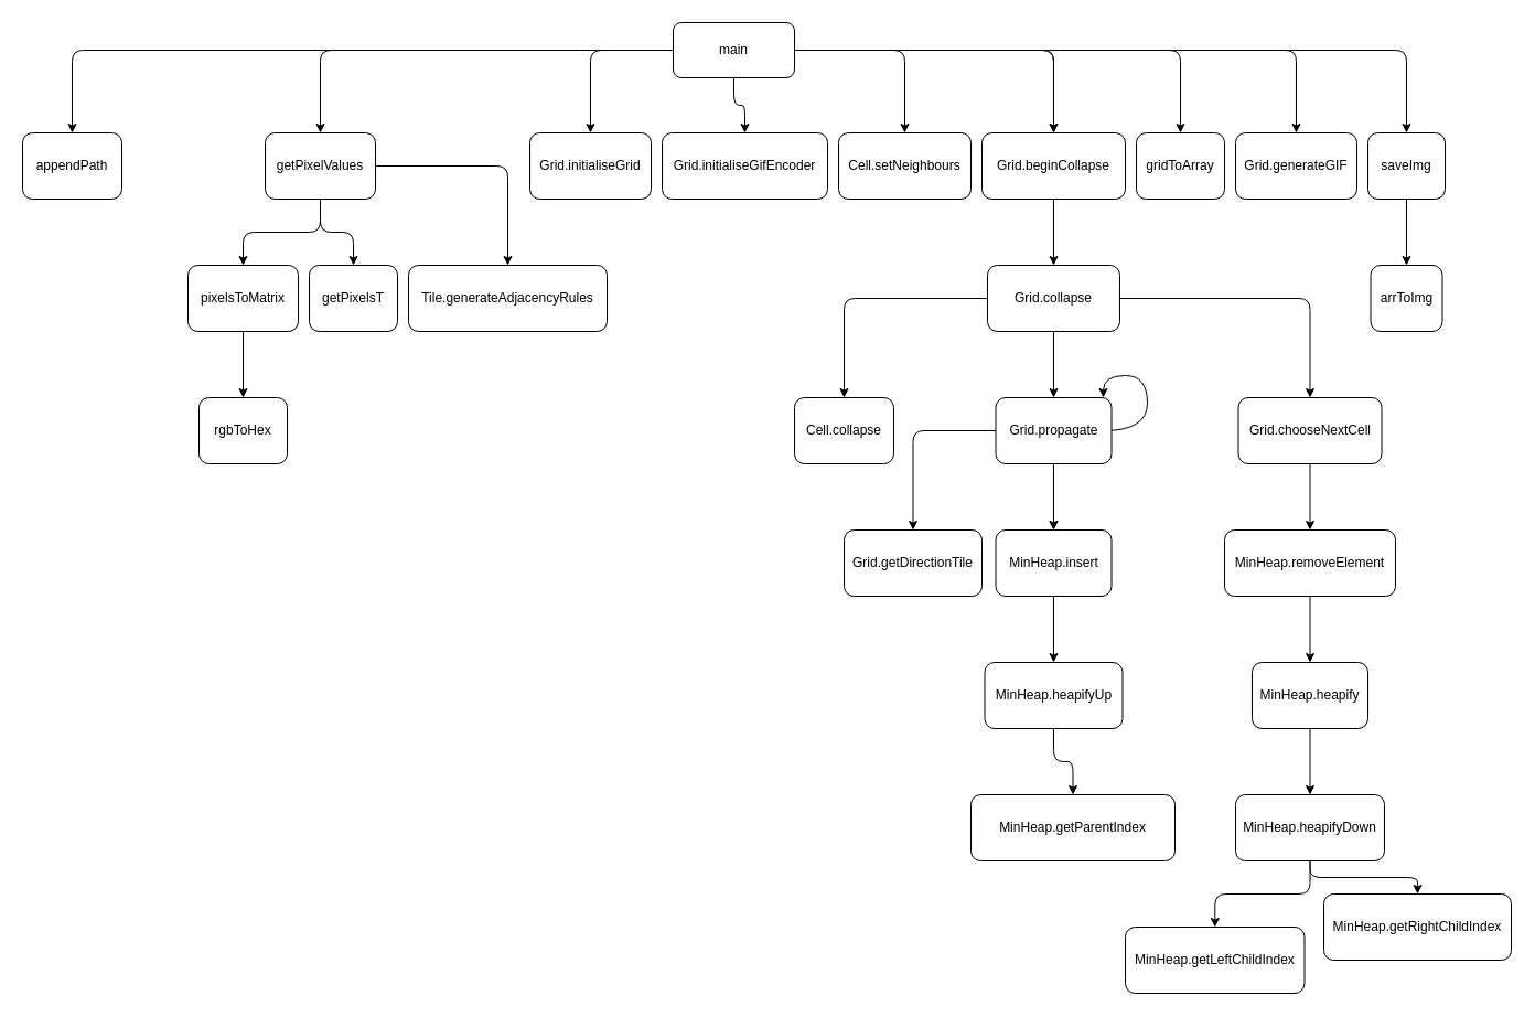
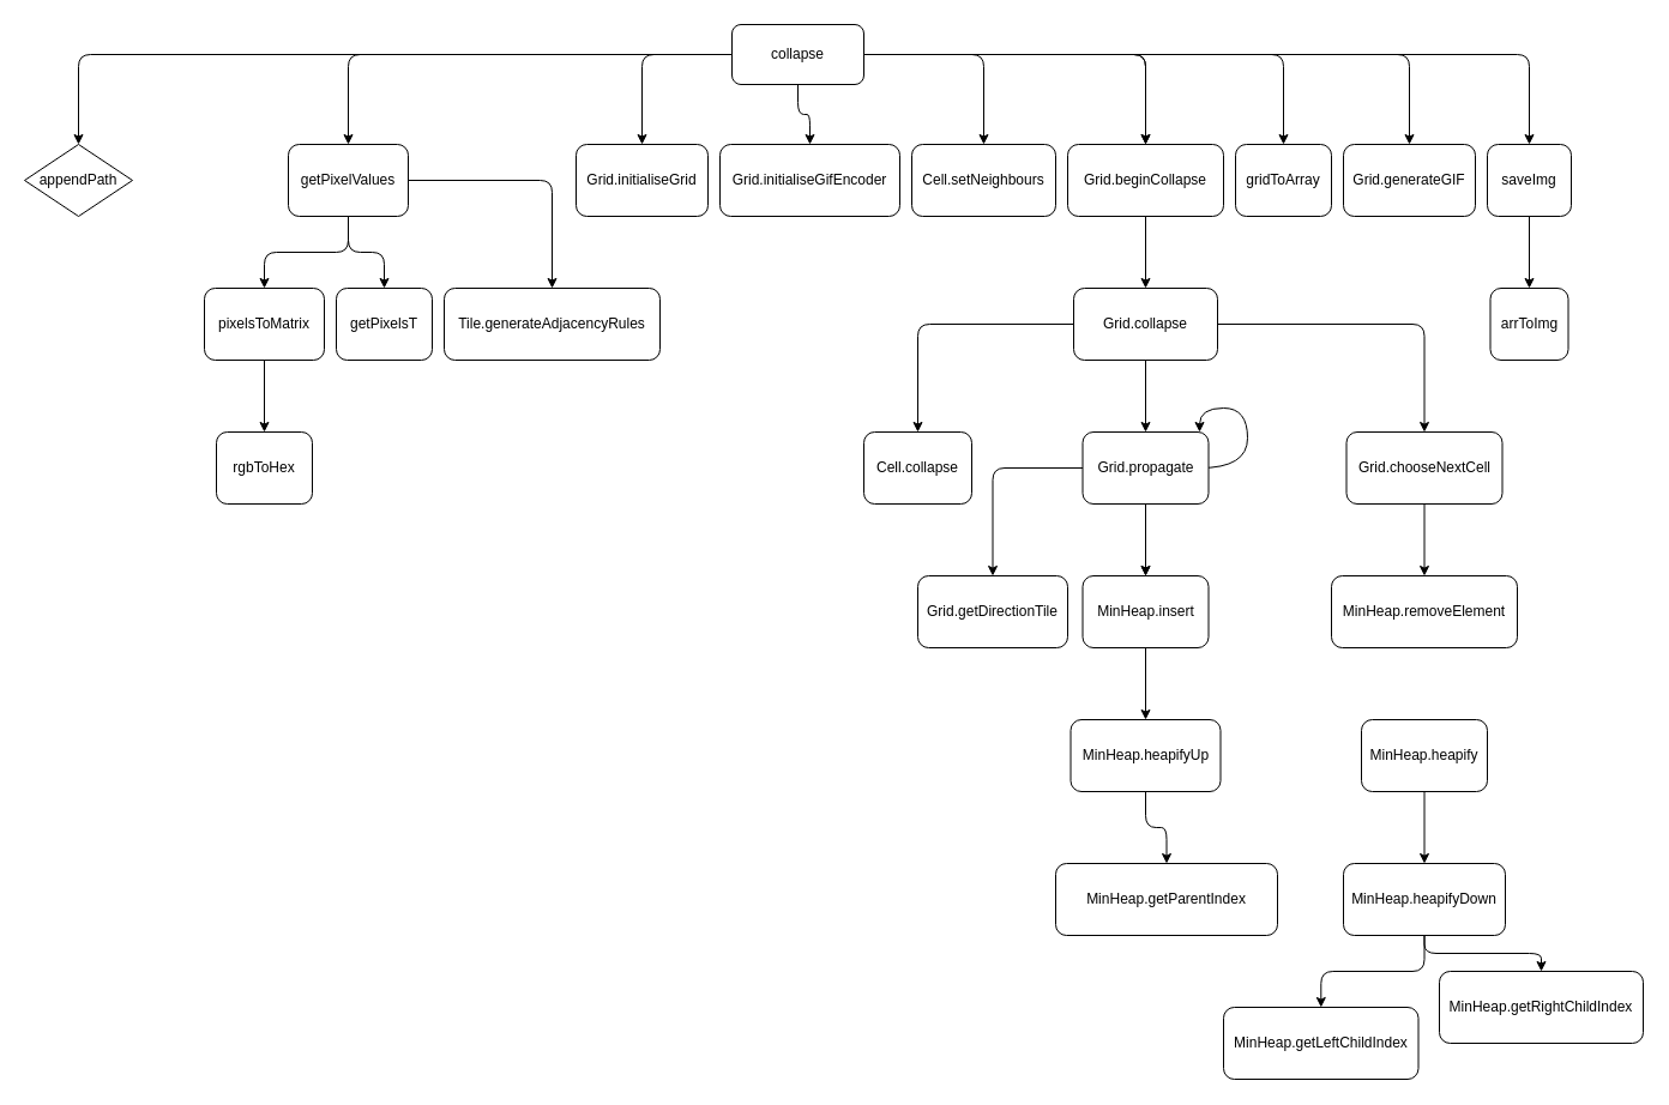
  <mxCell id="0" />
  <mxCell id="1" parent="0" />
  <mxCell id="2" value="" style="edgeStyle=orthogonalEdgeStyle;html=1;" edge="1" parent="1" source="12" target="13"><mxGeometry relative="1" as="geometry" /></mxCell>
  <mxCell id="3" value="" style="edgeStyle=orthogonalEdgeStyle;html=1;" edge="1" parent="1" source="12" target="17"><mxGeometry relative="1" as="geometry" /></mxCell>
  <mxCell id="4" value="" style="edgeStyle=orthogonalEdgeStyle;html=1;" edge="1" parent="1" source="12" target="19"><mxGeometry relative="1" as="geometry" /></mxCell>
  <mxCell id="5" value="" style="edgeStyle=orthogonalEdgeStyle;html=1;" edge="1" parent="1" source="12" target="19"><mxGeometry relative="1" as="geometry" /></mxCell>
  <mxCell id="6" value="" style="edgeStyle=orthogonalEdgeStyle;html=1;" edge="1" parent="1" source="12" target="20"><mxGeometry relative="1" as="geometry" /></mxCell>
  <mxCell id="7" value="" style="edgeStyle=orthogonalEdgeStyle;html=1;" edge="1" parent="1" source="12" target="21"><mxGeometry relative="1" as="geometry" /></mxCell>
  <mxCell id="8" value="" style="edgeStyle=orthogonalEdgeStyle;html=1;" edge="1" parent="1" source="12" target="23"><mxGeometry relative="1" as="geometry" /></mxCell>
  <mxCell id="9" value="" style="edgeStyle=orthogonalEdgeStyle;html=1;" edge="1" parent="1" source="12" target="25"><mxGeometry relative="1" as="geometry" /></mxCell>
  <mxCell id="10" value="" style="edgeStyle=orthogonalEdgeStyle;html=1;" edge="1" parent="1" source="12" target="26"><mxGeometry relative="1" as="geometry" /></mxCell>
  <mxCell id="11" value="" style="edgeStyle=orthogonalEdgeStyle;html=1;" edge="1" parent="1" source="12" target="27"><mxGeometry relative="1" as="geometry" /></mxCell>
- <mxCell id="12" value="main" style="rounded=1;whiteSpace=wrap;html=1;" vertex="1" parent="1"><mxGeometry x="610" y="20" width="110" height="50" as="geometry" /></mxCell>
- <mxCell id="13" value="appendPath" style="whiteSpace=wrap;html=1;rounded=1;" vertex="1" parent="1"><mxGeometry x="20" y="120" width="90" height="60" as="geometry" /></mxCell>
+ <mxCell id="12" value="collapse" style="rounded=1;whiteSpace=wrap;html=1;" vertex="1" parent="1"><mxGeometry x="610" y="20" width="110" height="50" as="geometry" /></mxCell>
+ <mxCell id="13" value="appendPath" style="rhombus;whiteSpace=wrap;html=1;" vertex="1" parent="1"><mxGeometry x="20" y="120" width="90" height="60" as="geometry" /></mxCell>
  <mxCell id="14" value="" style="edgeStyle=orthogonalEdgeStyle;html=1;" edge="1" parent="1" source="17" target="24"><mxGeometry relative="1" as="geometry" /></mxCell>
  <mxCell id="15" value="" style="edgeStyle=orthogonalEdgeStyle;html=1;" edge="1" parent="1" source="17" target="57"><mxGeometry relative="1" as="geometry" /></mxCell>
  <mxCell id="16" value="" style="edgeStyle=orthogonalEdgeStyle;html=1;" edge="1" parent="1" source="17" target="59"><mxGeometry relative="1" as="geometry" /></mxCell>
  <mxCell id="17" value="getPixelValues" style="whiteSpace=wrap;html=1;rounded=1;" vertex="1" parent="1"><mxGeometry x="240" y="120" width="100" height="60" as="geometry" /></mxCell>
  <mxCell id="18" value="" style="edgeStyle=orthogonalEdgeStyle;html=1;" edge="1" parent="1" source="19" target="31"><mxGeometry relative="1" as="geometry" /></mxCell>
  <mxCell id="19" value="Grid.beginCollapse" style="whiteSpace=wrap;html=1;rounded=1;" vertex="1" parent="1"><mxGeometry x="890" y="120" width="130" height="60" as="geometry" /></mxCell>
  <mxCell id="20" value="Grid.generateGIF" style="whiteSpace=wrap;html=1;rounded=1;" vertex="1" parent="1"><mxGeometry x="1120" y="120" width="110" height="60" as="geometry" /></mxCell>
  <mxCell id="21" value="gridToArray" style="whiteSpace=wrap;html=1;rounded=1;" vertex="1" parent="1"><mxGeometry x="1030" y="120" width="80" height="60" as="geometry" /></mxCell>
  <mxCell id="22" value="" style="edgeStyle=orthogonalEdgeStyle;html=1;" edge="1" parent="1" source="23" target="55"><mxGeometry relative="1" as="geometry" /></mxCell>
  <mxCell id="23" value="saveImg" style="whiteSpace=wrap;html=1;rounded=1;" vertex="1" parent="1"><mxGeometry x="1240" y="120" width="70" height="60" as="geometry" /></mxCell>
  <mxCell id="24" value="Tile.generateAdjacencyRules" style="whiteSpace=wrap;html=1;rounded=1;" vertex="1" parent="1"><mxGeometry x="370" y="240" width="180" height="60" as="geometry" /></mxCell>
  <mxCell id="25" value="Cell.setNeighbours" style="whiteSpace=wrap;html=1;rounded=1;" vertex="1" parent="1"><mxGeometry x="760" y="120" width="120" height="60" as="geometry" /></mxCell>
  <mxCell id="26" value="Grid.initialiseGrid" style="whiteSpace=wrap;html=1;rounded=1;" vertex="1" parent="1"><mxGeometry x="480" y="120" width="110" height="60" as="geometry" /></mxCell>
  <mxCell id="27" value="Grid.initialiseGifEncoder" style="whiteSpace=wrap;html=1;rounded=1;" vertex="1" parent="1"><mxGeometry x="600" y="120" width="150" height="60" as="geometry" /></mxCell>
  <mxCell id="28" value="" style="edgeStyle=orthogonalEdgeStyle;html=1;" edge="1" parent="1" source="31" target="32"><mxGeometry relative="1" as="geometry" /></mxCell>
  <mxCell id="29" value="" style="edgeStyle=orthogonalEdgeStyle;html=1;" edge="1" parent="1" source="31" target="37"><mxGeometry relative="1" as="geometry" /></mxCell>
  <mxCell id="30" value="" style="edgeStyle=orthogonalEdgeStyle;html=1;" edge="1" parent="1" source="31" target="39"><mxGeometry relative="1" as="geometry" /></mxCell>
  <mxCell id="31" value="Grid.collapse" style="whiteSpace=wrap;html=1;rounded=1;" vertex="1" parent="1"><mxGeometry x="895" y="240" width="120" height="60" as="geometry" /></mxCell>
  <mxCell id="32" value="Cell.collapse" style="whiteSpace=wrap;html=1;rounded=1;" vertex="1" parent="1"><mxGeometry x="720" y="360" width="90" height="60" as="geometry" /></mxCell>
  <mxCell id="33" value="" style="edgeStyle=orthogonalEdgeStyle;html=1;" edge="1" parent="1" source="37" target="40"><mxGeometry relative="1" as="geometry" /></mxCell>
  <mxCell id="34" value="" style="edgeStyle=orthogonalEdgeStyle;html=1;" edge="1" parent="1" source="37" target="42"><mxGeometry relative="1" as="geometry" /></mxCell>
  <mxCell id="35" value="" style="edgeStyle=orthogonalEdgeStyle;html=1;" edge="1" parent="1" source="37" target="42"><mxGeometry relative="1" as="geometry" /></mxCell>
  <mxCell id="36" style="edgeStyle=orthogonalEdgeStyle;html=1;curved=1;entryX=1;entryY=0;entryDx=0;entryDy=0;" edge="1" parent="1"><mxGeometry relative="1" as="geometry"><mxPoint x="1000" y="360" as="targetPoint" /><mxPoint x="1000" y="390" as="sourcePoint" /><Array as="points"><mxPoint x="1040" y="390" /><mxPoint x="1040" y="340" /><mxPoint x="1000" y="340" /></Array></mxGeometry></mxCell>
  <mxCell id="37" value="Grid.propagate" style="whiteSpace=wrap;html=1;rounded=1;" vertex="1" parent="1"><mxGeometry x="902.5" y="360" width="105" height="60" as="geometry" /></mxCell>
  <mxCell id="38" value="" style="edgeStyle=orthogonalEdgeStyle;html=1;" edge="1" parent="1" source="39" target="44"><mxGeometry relative="1" as="geometry" /></mxCell>
  <mxCell id="39" value="Grid.chooseNextCell" style="whiteSpace=wrap;html=1;rounded=1;" vertex="1" parent="1"><mxGeometry x="1122.5" y="360" width="130" height="60" as="geometry" /></mxCell>
  <mxCell id="40" value="Grid.getDirectionTile" style="whiteSpace=wrap;html=1;rounded=1;" vertex="1" parent="1"><mxGeometry x="765" y="480" width="125" height="60" as="geometry" /></mxCell>
  <mxCell id="41" value="" style="edgeStyle=orthogonalEdgeStyle;html=1;" edge="1" parent="1" source="42" target="46"><mxGeometry relative="1" as="geometry" /></mxCell>
  <mxCell id="42" value="MinHeap.insert" style="whiteSpace=wrap;html=1;rounded=1;" vertex="1" parent="1"><mxGeometry x="902.5" y="480" width="105" height="60" as="geometry" /></mxCell>
- <mxCell id="43" value="" style="edgeStyle=orthogonalEdgeStyle;html=1;" edge="1" parent="1" source="44" target="49"><mxGeometry relative="1" as="geometry" /></mxCell>
  <mxCell id="44" value="MinHeap.removeElement" style="whiteSpace=wrap;html=1;rounded=1;" vertex="1" parent="1"><mxGeometry x="1110" y="480" width="155" height="60" as="geometry" /></mxCell>
  <mxCell id="45" value="" style="edgeStyle=orthogonalEdgeStyle;html=1;" edge="1" parent="1" source="46" target="47"><mxGeometry relative="1" as="geometry" /></mxCell>
  <mxCell id="46" value="MinHeap.heapifyUp" style="whiteSpace=wrap;html=1;rounded=1;" vertex="1" parent="1"><mxGeometry x="892.5" y="600" width="125" height="60" as="geometry" /></mxCell>
  <mxCell id="47" value="MinHeap.getParentIndex" style="whiteSpace=wrap;html=1;rounded=1;" vertex="1" parent="1"><mxGeometry x="880" y="720" width="185" height="60" as="geometry" /></mxCell>
  <mxCell id="48" value="" style="edgeStyle=orthogonalEdgeStyle;html=1;" edge="1" parent="1" source="49" target="52"><mxGeometry relative="1" as="geometry" /></mxCell>
  <mxCell id="49" value="MinHeap.heapify" style="whiteSpace=wrap;html=1;rounded=1;" vertex="1" parent="1"><mxGeometry x="1135" y="600" width="105" height="60" as="geometry" /></mxCell>
  <mxCell id="50" value="" style="edgeStyle=orthogonalEdgeStyle;html=1;" edge="1" parent="1" source="52" target="53"><mxGeometry relative="1" as="geometry" /></mxCell>
  <mxCell id="51" value="" style="edgeStyle=orthogonalEdgeStyle;html=1;" edge="1" parent="1" source="52" target="54"><mxGeometry relative="1" as="geometry" /></mxCell>
  <mxCell id="52" value="MinHeap.heapifyDown" style="whiteSpace=wrap;html=1;rounded=1;" vertex="1" parent="1"><mxGeometry x="1120" y="720" width="135" height="60" as="geometry" /></mxCell>
  <mxCell id="53" value="MinHeap.getLeftChildIndex" style="whiteSpace=wrap;html=1;rounded=1;" vertex="1" parent="1"><mxGeometry x="1020" y="840" width="162.5" height="60" as="geometry" /></mxCell>
  <mxCell id="54" value="&lt;span style=&quot;color: rgb(0, 0, 0);&quot;&gt;MinHeap.getRightChildIndex&lt;/span&gt;" style="whiteSpace=wrap;html=1;rounded=1;" vertex="1" parent="1"><mxGeometry x="1200" y="810" width="170" height="60" as="geometry" /></mxCell>
  <mxCell id="55" value="arrToImg" style="whiteSpace=wrap;html=1;rounded=1;" vertex="1" parent="1"><mxGeometry x="1242.5" y="240" width="65" height="60" as="geometry" /></mxCell>
  <mxCell id="56" value="" style="edgeStyle=orthogonalEdgeStyle;html=1;" edge="1" parent="1" source="57" target="58"><mxGeometry relative="1" as="geometry" /></mxCell>
  <mxCell id="57" value="pixelsToMatrix" style="whiteSpace=wrap;html=1;rounded=1;" vertex="1" parent="1"><mxGeometry x="170" y="240" width="100" height="60" as="geometry" /></mxCell>
  <mxCell id="58" value="rgbToHex" style="whiteSpace=wrap;html=1;rounded=1;" vertex="1" parent="1"><mxGeometry x="180" y="360" width="80" height="60" as="geometry" /></mxCell>
  <mxCell id="59" value="getPixelsT" style="whiteSpace=wrap;html=1;rounded=1;" vertex="1" parent="1"><mxGeometry x="280" y="240" width="80" height="60" as="geometry" /></mxCell>
